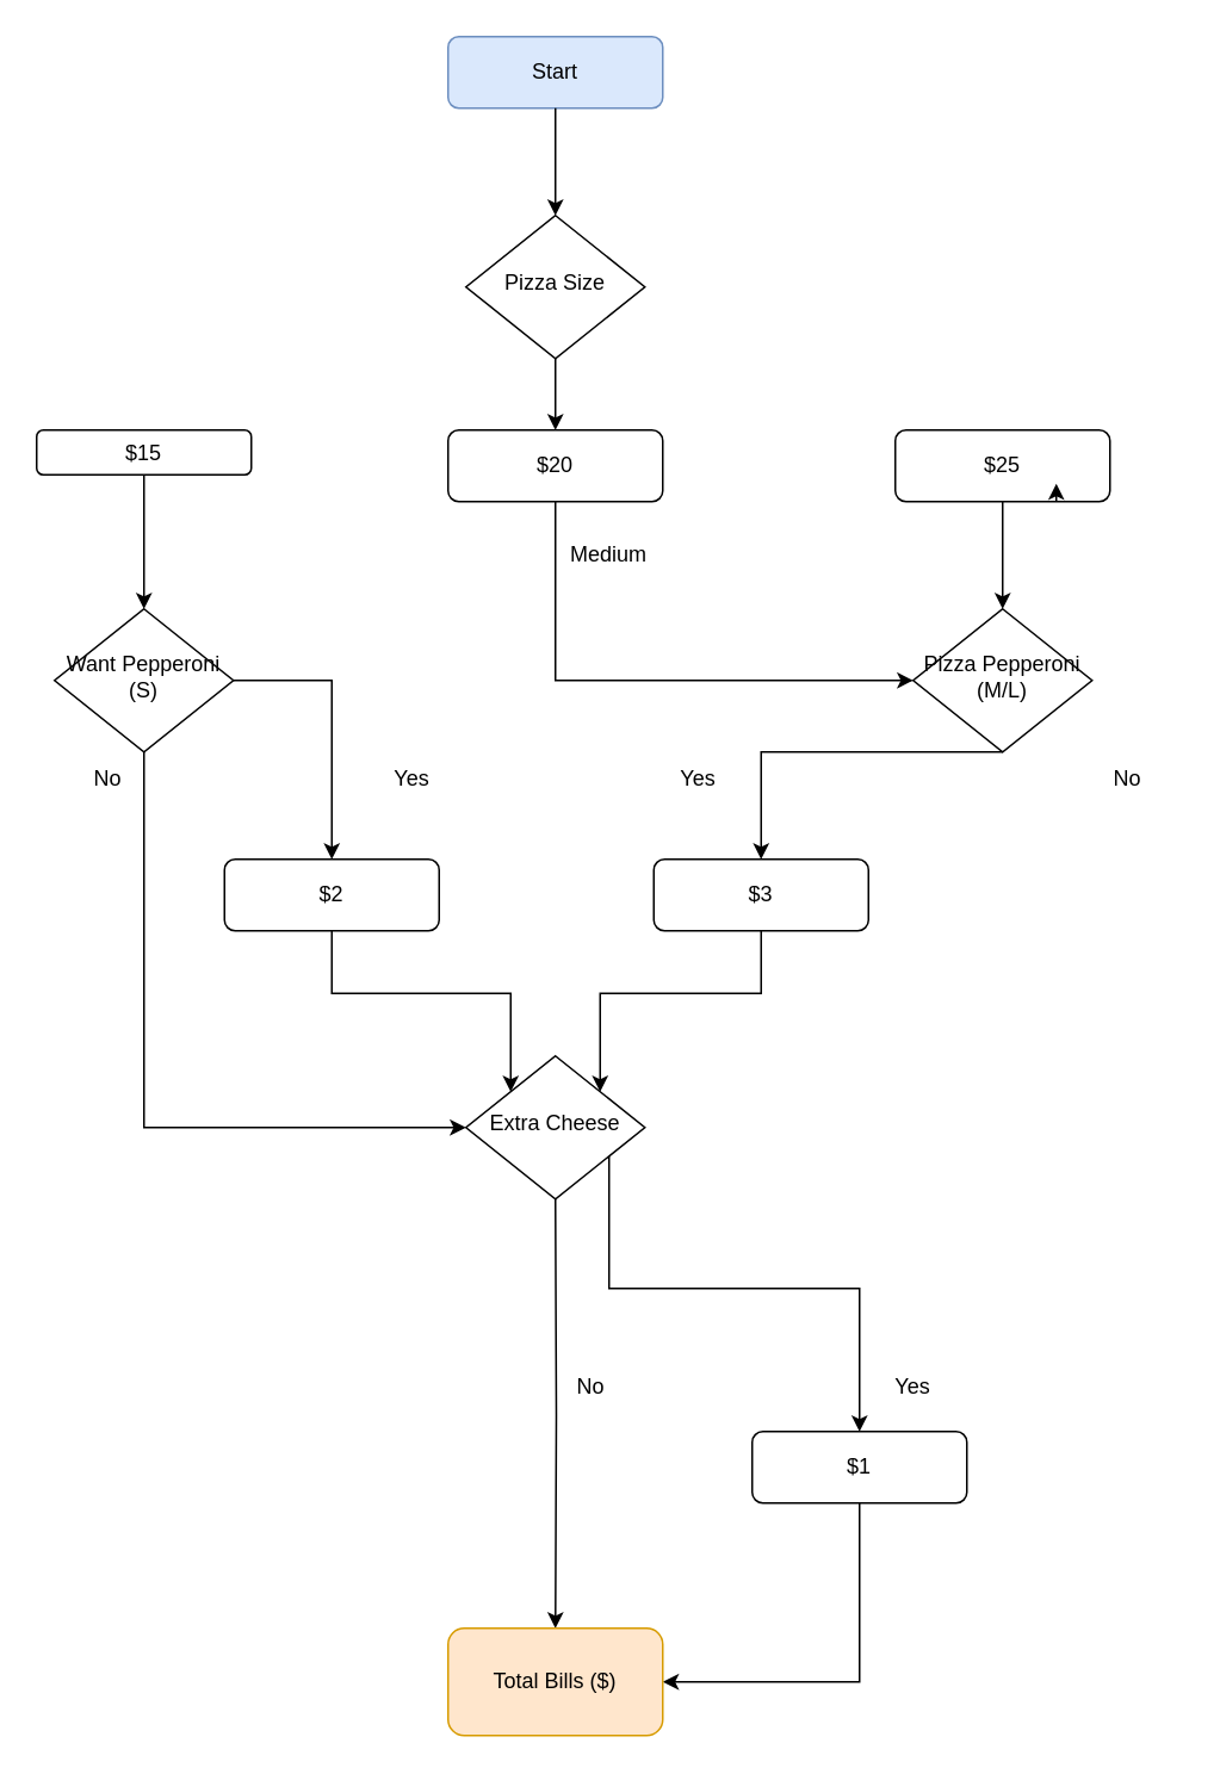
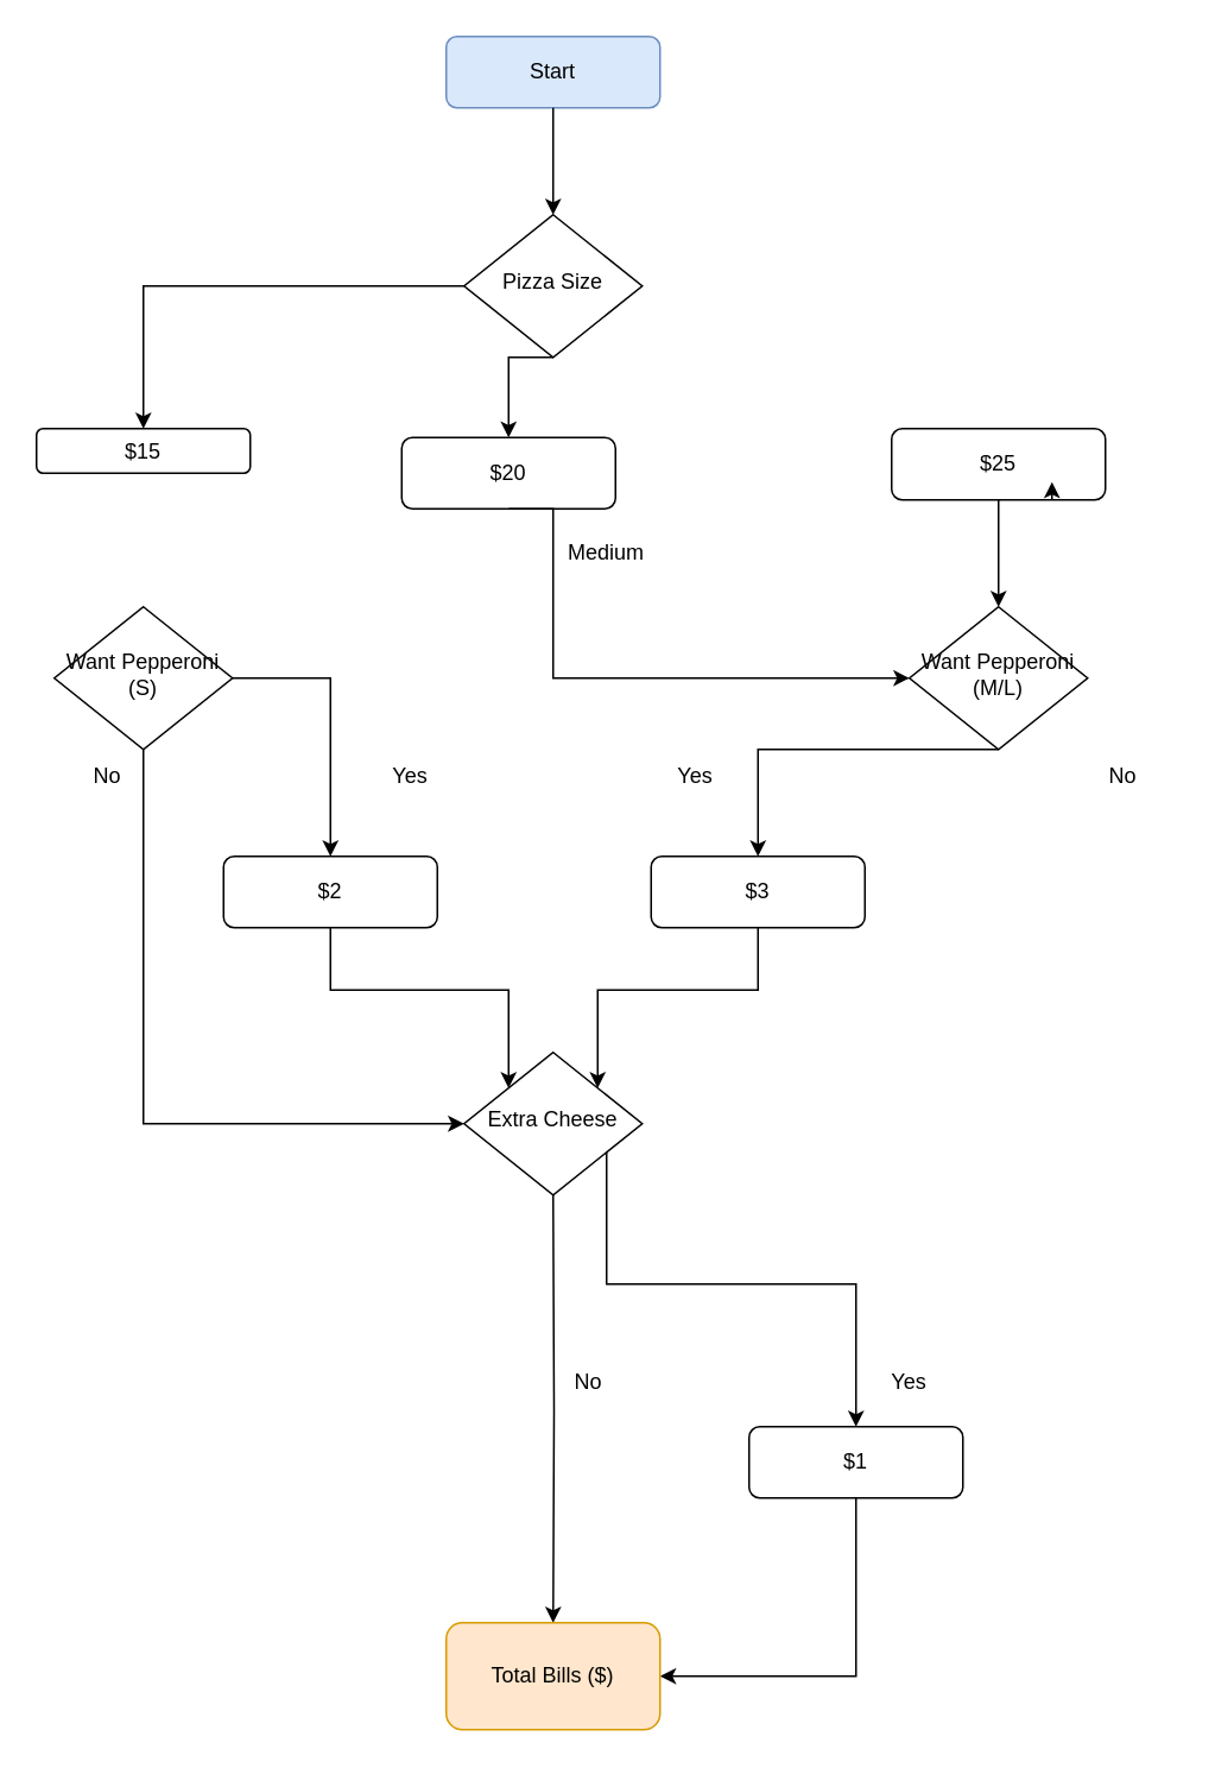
  <mxCell id="0" />
  <mxCell id="1" parent="0" />
  <mxCell id="2" value="Start" style="rounded=1;whiteSpace=wrap;html=1;fontSize=12;glass=0;strokeWidth=1;shadow=0;fillColor=#dae8fc;strokeColor=#6c8ebf;" parent="1" vertex="1"><mxGeometry x="250" y="20" width="120" height="40" as="geometry" /></mxCell>
  <mxCell id="3" value="$25" style="rounded=1;whiteSpace=wrap;html=1;fontSize=12;glass=0;strokeWidth=1;shadow=0;" parent="1" vertex="1"><mxGeometry x="500" y="240" width="120" height="40" as="geometry" /></mxCell>
  <mxCell id="4" value="" style="endArrow=classic;html=1;rounded=0;exitX=0.5;exitY=1;exitDx=0;exitDy=0;entryX=0.5;entryY=0;entryDx=0;entryDy=0;" parent="1" source="2" edge="1"><mxGeometry width="50" height="50" relative="1" as="geometry"><mxPoint x="270" y="360" as="sourcePoint" /><mxPoint x="310" y="120" as="targetPoint" /></mxGeometry></mxCell>
  <mxCell id="5" value="Pizza Size&lt;br&gt;" style="rhombus;whiteSpace=wrap;html=1;shadow=0;fontFamily=Helvetica;fontSize=12;align=center;strokeWidth=1;spacing=6;spacingTop=-4;" parent="1" vertex="1"><mxGeometry x="260" y="120" width="100" height="80" as="geometry" /></mxCell>
- <mxCell id="6" value="$20" style="rounded=1;whiteSpace=wrap;html=1;fontSize=12;glass=0;strokeWidth=1;shadow=0;" parent="1" vertex="1"><mxGeometry x="250" y="240" width="120" height="40" as="geometry" /></mxCell>
+ <mxCell id="6" value="$20" style="rounded=1;whiteSpace=wrap;html=1;fontSize=12;glass=0;strokeWidth=1;shadow=0;" parent="1" vertex="1"><mxGeometry x="225" y="245" width="120" height="40" as="geometry" /></mxCell>
  <mxCell id="7" value="$15" style="rounded=1;whiteSpace=wrap;html=1;fontSize=12;glass=0;strokeWidth=1;shadow=0;" parent="1" vertex="1"><mxGeometry x="20" y="240" width="120" height="25" as="geometry" /></mxCell>
+ <mxCell id="8" value="" style="edgeStyle=segmentEdgeStyle;endArrow=classic;html=1;rounded=0;exitX=0;exitY=0.5;exitDx=0;exitDy=0;entryX=0.5;entryY=0;entryDx=0;entryDy=0;" parent="1" source="5" target="7" edge="1"><mxGeometry width="50" height="50" relative="1" as="geometry"><mxPoint x="110" y="180" as="sourcePoint" /><mxPoint x="160" y="130" as="targetPoint" /></mxGeometry></mxCell>
  <mxCell id="9" value="" style="edgeStyle=segmentEdgeStyle;endArrow=classic;html=1;rounded=0;exitX=0.5;exitY=1;exitDx=0;exitDy=0;" parent="1" source="5" target="6" edge="1"><mxGeometry width="50" height="50" relative="1" as="geometry"><mxPoint x="370" y="170" as="sourcePoint" /><mxPoint x="570" y="250" as="targetPoint" /></mxGeometry></mxCell>
  <mxCell id="10" value="Medium" style="text;html=1;strokeColor=none;fillColor=none;align=center;verticalAlign=middle;whiteSpace=wrap;rounded=0;" parent="1" vertex="1"><mxGeometry x="310" y="295" width="60" height="30" as="geometry" /></mxCell>
  <mxCell id="11" value="" style="edgeStyle=orthogonalEdgeStyle;rounded=0;orthogonalLoop=1;jettySize=auto;html=1;entryX=0;entryY=0.5;entryDx=0;entryDy=0;" parent="1" source="12" target="27" edge="1"><mxGeometry relative="1" as="geometry"><mxPoint x="80" y="510" as="targetPoint" /><Array as="points"><mxPoint x="80" y="630" /></Array></mxGeometry></mxCell>
  <mxCell id="12" value="Want Pepperoni (S)" style="rhombus;whiteSpace=wrap;html=1;shadow=0;fontFamily=Helvetica;fontSize=12;align=center;strokeWidth=1;spacing=6;spacingTop=-4;" parent="1" vertex="1"><mxGeometry x="30" y="340" width="100" height="80" as="geometry" /></mxCell>
- <mxCell id="13" value="Pizza Pepperoni (M/L)" style="rhombus;whiteSpace=wrap;html=1;shadow=0;fontFamily=Helvetica;fontSize=12;align=center;strokeWidth=1;spacing=6;spacingTop=-4;" parent="1" vertex="1"><mxGeometry x="510" y="340" width="100" height="80" as="geometry" /></mxCell>
- <mxCell id="14" value="" style="edgeStyle=segmentEdgeStyle;endArrow=classic;html=1;rounded=0;exitX=0.5;exitY=1;exitDx=0;exitDy=0;entryX=0.5;entryY=0;entryDx=0;entryDy=0;" parent="1" source="7" target="12" edge="1"><mxGeometry width="50" height="50" relative="1" as="geometry"><mxPoint x="270" y="170" as="sourcePoint" /><mxPoint x="80" y="330" as="targetPoint" /></mxGeometry></mxCell>
+ <mxCell id="13" value="Want Pepperoni (M/L)" style="rhombus;whiteSpace=wrap;html=1;shadow=0;fontFamily=Helvetica;fontSize=12;align=center;strokeWidth=1;spacing=6;spacingTop=-4;" parent="1" vertex="1"><mxGeometry x="510" y="340" width="100" height="80" as="geometry" /></mxCell>
  <mxCell id="15" value="" style="edgeStyle=segmentEdgeStyle;endArrow=classic;html=1;rounded=0;exitX=0.5;exitY=1;exitDx=0;exitDy=0;entryX=0;entryY=0.5;entryDx=0;entryDy=0;" parent="1" source="6" target="13" edge="1"><mxGeometry width="50" height="50" relative="1" as="geometry"><mxPoint x="90" y="290" as="sourcePoint" /><mxPoint x="90" y="350" as="targetPoint" /><Array as="points"><mxPoint x="310" y="380" /></Array></mxGeometry></mxCell>
  <mxCell id="16" value="" style="edgeStyle=segmentEdgeStyle;endArrow=classic;html=1;rounded=0;exitX=0.5;exitY=1;exitDx=0;exitDy=0;" parent="1" source="3" target="13" edge="1"><mxGeometry width="50" height="50" relative="1" as="geometry"><mxPoint x="90" y="290" as="sourcePoint" /><mxPoint x="90" y="350" as="targetPoint" /></mxGeometry></mxCell>
  <mxCell id="17" style="edgeStyle=orthogonalEdgeStyle;rounded=0;orthogonalLoop=1;jettySize=auto;html=1;exitX=0.75;exitY=1;exitDx=0;exitDy=0;entryX=0.75;entryY=0.75;entryDx=0;entryDy=0;entryPerimeter=0;" parent="1" source="3" target="3" edge="1"><mxGeometry relative="1" as="geometry" /></mxCell>
  <mxCell id="18" style="edgeStyle=orthogonalEdgeStyle;rounded=0;orthogonalLoop=1;jettySize=auto;html=1;exitX=0.5;exitY=1;exitDx=0;exitDy=0;entryX=0;entryY=0;entryDx=0;entryDy=0;" parent="1" source="19" target="27" edge="1"><mxGeometry relative="1" as="geometry" /></mxCell>
  <mxCell id="19" value="$2" style="rounded=1;whiteSpace=wrap;html=1;fontSize=12;glass=0;strokeWidth=1;shadow=0;" parent="1" vertex="1"><mxGeometry x="125" y="480" width="120" height="40" as="geometry" /></mxCell>
  <mxCell id="20" style="edgeStyle=orthogonalEdgeStyle;rounded=0;orthogonalLoop=1;jettySize=auto;html=1;exitX=0.5;exitY=1;exitDx=0;exitDy=0;entryX=1;entryY=0;entryDx=0;entryDy=0;" parent="1" source="21" target="27" edge="1"><mxGeometry relative="1" as="geometry" /></mxCell>
  <mxCell id="21" value="$3" style="rounded=1;whiteSpace=wrap;html=1;fontSize=12;glass=0;strokeWidth=1;shadow=0;" parent="1" vertex="1"><mxGeometry x="365" y="480" width="120" height="40" as="geometry" /></mxCell>
  <mxCell id="22" value="" style="edgeStyle=segmentEdgeStyle;endArrow=classic;html=1;rounded=0;entryX=0.5;entryY=0;entryDx=0;entryDy=0;exitX=1;exitY=0.5;exitDx=0;exitDy=0;" parent="1" source="12" target="19" edge="1"><mxGeometry width="50" height="50" relative="1" as="geometry"><mxPoint x="140" y="380" as="sourcePoint" /><mxPoint x="90" y="350" as="targetPoint" /></mxGeometry></mxCell>
  <mxCell id="23" value="Yes" style="text;html=1;strokeColor=none;fillColor=none;align=center;verticalAlign=middle;whiteSpace=wrap;rounded=0;" parent="1" vertex="1"><mxGeometry x="200" y="420" width="60" height="30" as="geometry" /></mxCell>
  <mxCell id="24" value="" style="edgeStyle=segmentEdgeStyle;endArrow=classic;html=1;rounded=0;entryX=0.5;entryY=0;entryDx=0;entryDy=0;exitX=0.5;exitY=1;exitDx=0;exitDy=0;" parent="1" source="13" target="21" edge="1"><mxGeometry width="50" height="50" relative="1" as="geometry"><mxPoint x="140" y="390" as="sourcePoint" /><mxPoint x="220" y="490" as="targetPoint" /></mxGeometry></mxCell>
  <mxCell id="25" value="Yes" style="text;html=1;strokeColor=none;fillColor=none;align=center;verticalAlign=middle;whiteSpace=wrap;rounded=0;" parent="1" vertex="1"><mxGeometry x="360" y="420" width="60" height="30" as="geometry" /></mxCell>
  <mxCell id="26" value="" style="edgeStyle=orthogonalEdgeStyle;rounded=0;orthogonalLoop=1;jettySize=auto;html=1;" parent="1" source="27" edge="1"><mxGeometry relative="1" as="geometry"><mxPoint x="480" y="800" as="targetPoint" /><Array as="points"><mxPoint x="340" y="720" /><mxPoint x="480" y="720" /></Array></mxGeometry></mxCell>
  <mxCell id="27" value="Extra Cheese" style="rhombus;whiteSpace=wrap;html=1;shadow=0;fontFamily=Helvetica;fontSize=12;align=center;strokeWidth=1;spacing=6;spacingTop=-4;" parent="1" vertex="1"><mxGeometry x="260" y="590" width="100" height="80" as="geometry" /></mxCell>
  <mxCell id="28" value="No&lt;br&gt;" style="text;html=1;strokeColor=none;fillColor=none;align=center;verticalAlign=middle;whiteSpace=wrap;rounded=0;" parent="1" vertex="1"><mxGeometry x="30" y="420" width="60" height="30" as="geometry" /></mxCell>
  <mxCell id="29" value="No&lt;br&gt;" style="text;html=1;strokeColor=none;fillColor=none;align=center;verticalAlign=middle;whiteSpace=wrap;rounded=0;" parent="1" vertex="1"><mxGeometry x="600" y="420" width="60" height="30" as="geometry" /></mxCell>
  <mxCell id="30" value="" style="edgeStyle=orthogonalEdgeStyle;rounded=0;orthogonalLoop=1;jettySize=auto;html=1;" parent="1" target="35" edge="1"><mxGeometry relative="1" as="geometry"><mxPoint x="310" y="670" as="sourcePoint" /></mxGeometry></mxCell>
  <mxCell id="31" value="Yes" style="text;html=1;strokeColor=none;fillColor=none;align=center;verticalAlign=middle;whiteSpace=wrap;rounded=0;" parent="1" vertex="1"><mxGeometry x="480" y="760" width="60" height="30" as="geometry" /></mxCell>
  <mxCell id="32" value="" style="edgeStyle=orthogonalEdgeStyle;rounded=0;orthogonalLoop=1;jettySize=auto;html=1;" parent="1" source="33" target="35" edge="1"><mxGeometry relative="1" as="geometry"><Array as="points"><mxPoint x="480" y="940" /></Array></mxGeometry></mxCell>
  <mxCell id="33" value="$1" style="rounded=1;whiteSpace=wrap;html=1;fontSize=12;glass=0;strokeWidth=1;shadow=0;" parent="1" vertex="1"><mxGeometry x="420" y="800" width="120" height="40" as="geometry" /></mxCell>
  <mxCell id="34" value="No&lt;br&gt;" style="text;html=1;strokeColor=none;fillColor=none;align=center;verticalAlign=middle;whiteSpace=wrap;rounded=0;" parent="1" vertex="1"><mxGeometry x="300" y="760" width="60" height="30" as="geometry" /></mxCell>
  <mxCell id="35" value="Total Bills ($)" style="whiteSpace=wrap;html=1;rounded=1;glass=0;strokeWidth=1;shadow=0;fillColor=#ffe6cc;strokeColor=#d79b00;" parent="1" vertex="1"><mxGeometry x="250" y="910" width="120" height="60" as="geometry" /></mxCell>
